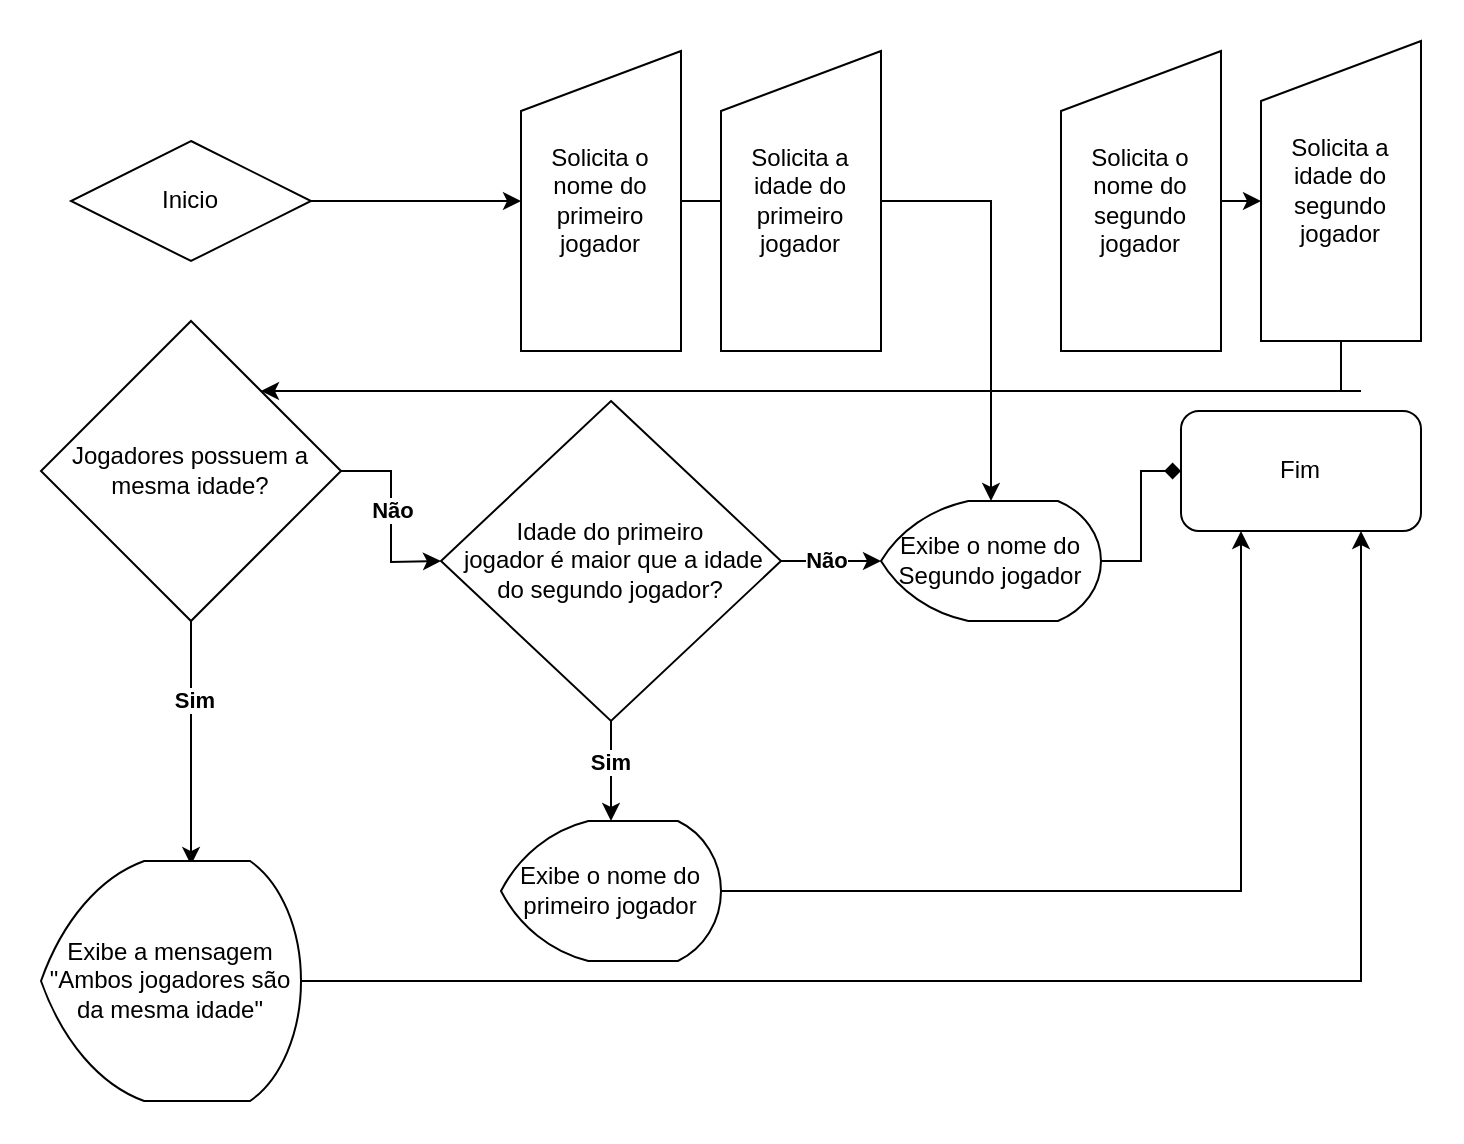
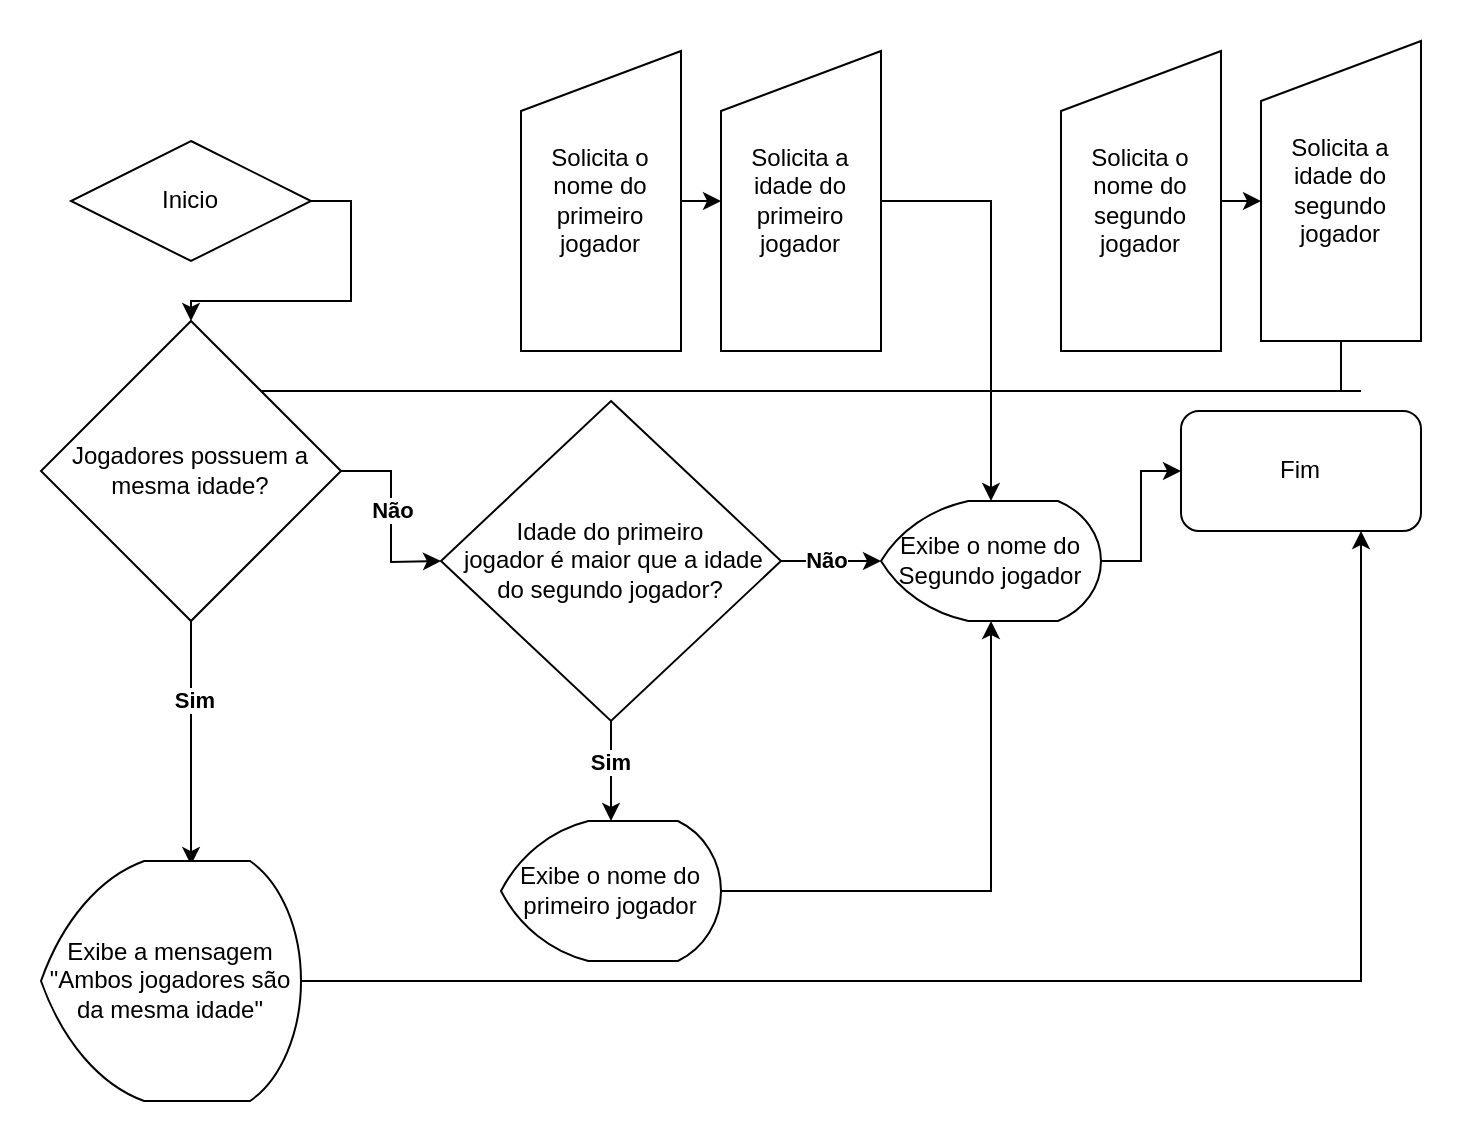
  <mxCell id="0" />
  <mxCell id="1" parent="0" />
- <mxCell id="2" style="edgeStyle=orthogonalEdgeStyle;rounded=0;orthogonalLoop=1;jettySize=auto;html=1;exitX=1;exitY=0.5;exitDx=0;exitDy=0;entryX=0;entryY=0.5;entryDx=0;entryDy=0;" edge="1" parent="1" source="3" target="6"><mxGeometry relative="1" as="geometry" /></mxCell>
+ <mxCell id="2" style="edgeStyle=orthogonalEdgeStyle;rounded=0;orthogonalLoop=1;jettySize=auto;html=1;exitX=1;exitY=0.5;exitDx=0;exitDy=0;" edge="1" parent="1" source="3" target="16"><mxGeometry relative="1" as="geometry" /></mxCell>
  <mxCell id="3" value="Inicio" style="rhombus;whiteSpace=wrap;html=1;" vertex="1" parent="1"><mxGeometry x="35" y="70" width="120" height="60" as="geometry" /></mxCell>
  <mxCell id="4" value="Fim" style="rounded=1;whiteSpace=wrap;html=1;" vertex="1" parent="1"><mxGeometry x="590" y="205" width="120" height="60" as="geometry" /></mxCell>
- <mxCell id="5" style="edgeStyle=orthogonalEdgeStyle;rounded=0;orthogonalLoop=1;jettySize=auto;html=1;exitX=1;exitY=0.5;exitDx=0;exitDy=0;entryX=0;entryY=0.5;entryDx=0;entryDy=0;endArrow=none;" edge="1" parent="1" source="6" target="9"><mxGeometry relative="1" as="geometry" /></mxCell>
+ <mxCell id="5" style="edgeStyle=orthogonalEdgeStyle;rounded=0;orthogonalLoop=1;jettySize=auto;html=1;exitX=1;exitY=0.5;exitDx=0;exitDy=0;entryX=0;entryY=0.5;entryDx=0;entryDy=0;" edge="1" parent="1" source="6" target="9"><mxGeometry relative="1" as="geometry" /></mxCell>
  <mxCell id="6" value="Solicita o nome do primeiro jogador" style="shape=manualInput;whiteSpace=wrap;html=1;" vertex="1" parent="1"><mxGeometry x="260" y="25" width="80" height="150" as="geometry" /></mxCell>
  <mxCell id="7" value="Solicita o nome do segundo&lt;div&gt;jogador&lt;/div&gt;" style="shape=manualInput;whiteSpace=wrap;html=1;" vertex="1" parent="1"><mxGeometry x="530" y="25" width="80" height="150" as="geometry" /></mxCell>
  <mxCell id="8" style="edgeStyle=orthogonalEdgeStyle;rounded=0;orthogonalLoop=1;jettySize=auto;html=1;exitX=1;exitY=0.5;exitDx=0;exitDy=0;" edge="1" parent="1" source="9" target="25"><mxGeometry relative="1" as="geometry" /></mxCell>
  <mxCell id="9" value="Solicita a idade do primeiro jogador" style="shape=manualInput;whiteSpace=wrap;html=1;" vertex="1" parent="1"><mxGeometry x="360" y="25" width="80" height="150" as="geometry" /></mxCell>
- <mxCell id="10" style="edgeStyle=orthogonalEdgeStyle;rounded=0;orthogonalLoop=1;jettySize=auto;html=1;exitX=0.5;exitY=1;exitDx=0;exitDy=0;" edge="1" parent="1" source="11" target="16"><mxGeometry relative="1" as="geometry"><Array as="points"><mxPoint x="680" y="195" /><mxPoint x="95" y="195" /></Array></mxGeometry></mxCell>
+ <mxCell id="10" style="edgeStyle=orthogonalEdgeStyle;rounded=0;orthogonalLoop=1;jettySize=auto;html=1;exitX=0.5;exitY=1;exitDx=0;exitDy=0;endArrow=none;" edge="1" parent="1" source="11" target="16"><mxGeometry relative="1" as="geometry"><Array as="points"><mxPoint x="680" y="195" /><mxPoint x="95" y="195" /></Array></mxGeometry></mxCell>
  <mxCell id="11" value="Solicita a idade do segundo jogador" style="shape=manualInput;whiteSpace=wrap;html=1;" vertex="1" parent="1"><mxGeometry x="630" y="20" width="80" height="150" as="geometry" /></mxCell>
  <mxCell id="12" style="edgeStyle=orthogonalEdgeStyle;rounded=0;orthogonalLoop=1;jettySize=auto;html=1;fontStyle=1;entryX=0.577;entryY=0.017;entryDx=0;entryDy=0;entryPerimeter=0;" edge="1" parent="1" source="16" target="18"><mxGeometry relative="1" as="geometry"><mxPoint x="95" y="400" as="targetPoint" /></mxGeometry></mxCell>
  <mxCell id="13" value="Sim" style="edgeLabel;html=1;align=center;verticalAlign=middle;resizable=0;points=[];fontStyle=1" vertex="1" connectable="0" parent="12"><mxGeometry x="-0.341" y="1" relative="1" as="geometry"><mxPoint as="offset" /></mxGeometry></mxCell>
  <mxCell id="14" style="edgeStyle=orthogonalEdgeStyle;rounded=0;orthogonalLoop=1;jettySize=auto;html=1;" edge="1" parent="1" source="16"><mxGeometry relative="1" as="geometry"><mxPoint x="220" y="280" as="targetPoint" /></mxGeometry></mxCell>
  <mxCell id="15" value="&lt;b&gt;Não&lt;/b&gt;" style="edgeLabel;html=1;align=center;verticalAlign=middle;resizable=0;points=[];" vertex="1" connectable="0" parent="14"><mxGeometry x="-0.01" y="-3" relative="1" as="geometry"><mxPoint x="3" y="-3" as="offset" /></mxGeometry></mxCell>
  <mxCell id="16" value="Jogadores possuem a mesma idade?" style="rhombus;whiteSpace=wrap;html=1;" vertex="1" parent="1"><mxGeometry x="20" y="160" width="150" height="150" as="geometry" /></mxCell>
  <mxCell id="17" style="edgeStyle=orthogonalEdgeStyle;rounded=0;orthogonalLoop=1;jettySize=auto;html=1;exitX=1;exitY=0.5;exitDx=0;exitDy=0;exitPerimeter=0;entryX=0.75;entryY=1;entryDx=0;entryDy=0;" edge="1" parent="1" source="18" target="4"><mxGeometry relative="1" as="geometry"><Array as="points"><mxPoint x="150" y="490" /><mxPoint x="680" y="490" /></Array></mxGeometry></mxCell>
  <mxCell id="18" value="Exibe a mensagem &quot;Ambos jogadores são da mesma idade&quot;" style="strokeWidth=1;html=1;shape=mxgraph.flowchart.display;whiteSpace=wrap;" vertex="1" parent="1"><mxGeometry x="20" y="430" width="130" height="120" as="geometry" /></mxCell>
  <mxCell id="19" style="edgeStyle=orthogonalEdgeStyle;rounded=0;orthogonalLoop=1;jettySize=auto;html=1;exitX=0.5;exitY=1;exitDx=0;exitDy=0;exitPerimeter=0;entryX=0.5;entryY=0;entryDx=0;entryDy=0;entryPerimeter=0;" edge="1" parent="1" source="21" target="23"><mxGeometry relative="1" as="geometry"><mxPoint x="305" y="400" as="targetPoint" /></mxGeometry></mxCell>
  <mxCell id="20" value="&lt;b&gt;Sim&lt;/b&gt;" style="edgeLabel;html=1;align=center;verticalAlign=middle;resizable=0;points=[];" vertex="1" connectable="0" parent="19"><mxGeometry x="-0.21" y="-1" relative="1" as="geometry"><mxPoint as="offset" /></mxGeometry></mxCell>
  <mxCell id="21" value="Idade do primeiro&lt;br&gt;&amp;nbsp;jogador é maior que a idade do segundo jogador?" style="strokeWidth=1;html=1;shape=mxgraph.flowchart.decision;whiteSpace=wrap;strokeColor=default;" vertex="1" parent="1"><mxGeometry x="220" y="200" width="170" height="160" as="geometry" /></mxCell>
- <mxCell id="22" style="edgeStyle=orthogonalEdgeStyle;rounded=0;orthogonalLoop=1;jettySize=auto;html=1;exitX=1;exitY=0.5;exitDx=0;exitDy=0;exitPerimeter=0;entryX=0.25;entryY=1;entryDx=0;entryDy=0;" edge="1" parent="1" source="23" target="4"><mxGeometry relative="1" as="geometry" /></mxCell>
+ <mxCell id="22" style="edgeStyle=orthogonalEdgeStyle;rounded=0;orthogonalLoop=1;jettySize=auto;html=1;exitX=1;exitY=0.5;exitDx=0;exitDy=0;exitPerimeter=0;" edge="1" parent="1" source="23" target="25"><mxGeometry relative="1" as="geometry" /></mxCell>
  <mxCell id="23" value="Exibe o nome do primeiro jogador" style="strokeWidth=1;html=1;shape=mxgraph.flowchart.display;whiteSpace=wrap;" vertex="1" parent="1"><mxGeometry x="250" y="410" width="110" height="70" as="geometry" /></mxCell>
- <mxCell id="24" style="edgeStyle=orthogonalEdgeStyle;rounded=0;orthogonalLoop=1;jettySize=auto;html=1;exitX=1;exitY=0.5;exitDx=0;exitDy=0;exitPerimeter=0;endArrow=diamond;" edge="1" parent="1" source="25" target="4"><mxGeometry relative="1" as="geometry" /></mxCell>
+ <mxCell id="24" style="edgeStyle=orthogonalEdgeStyle;rounded=0;orthogonalLoop=1;jettySize=auto;html=1;exitX=1;exitY=0.5;exitDx=0;exitDy=0;exitPerimeter=0;" edge="1" parent="1" source="25" target="4"><mxGeometry relative="1" as="geometry" /></mxCell>
  <mxCell id="25" value="Exibe o nome do Segundo jogador" style="strokeWidth=1;html=1;shape=mxgraph.flowchart.display;whiteSpace=wrap;" vertex="1" parent="1"><mxGeometry x="440" y="250" width="110" height="60" as="geometry" /></mxCell>
  <mxCell id="26" style="edgeStyle=orthogonalEdgeStyle;rounded=0;orthogonalLoop=1;jettySize=auto;html=1;exitX=1;exitY=0.5;exitDx=0;exitDy=0;exitPerimeter=0;entryX=0;entryY=0.5;entryDx=0;entryDy=0;entryPerimeter=0;" edge="1" parent="1" source="21" target="25"><mxGeometry relative="1" as="geometry" /></mxCell>
  <mxCell id="27" value="&lt;b&gt;Não&lt;/b&gt;" style="edgeLabel;html=1;align=center;verticalAlign=middle;resizable=0;points=[];" vertex="1" connectable="0" parent="26"><mxGeometry x="-0.126" y="1" relative="1" as="geometry"><mxPoint as="offset" /></mxGeometry></mxCell>
  <mxCell id="28" style="edgeStyle=orthogonalEdgeStyle;rounded=0;orthogonalLoop=1;jettySize=auto;html=1;entryX=-0.01;entryY=0.531;entryDx=0;entryDy=0;entryPerimeter=0;" edge="1" parent="1" source="7" target="11"><mxGeometry relative="1" as="geometry" /></mxCell>
